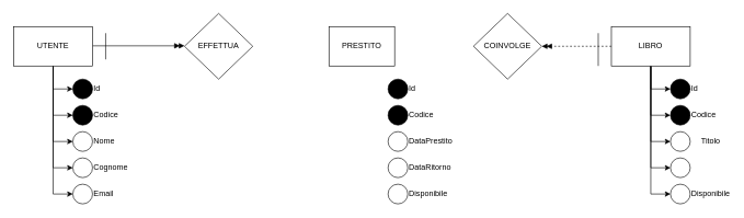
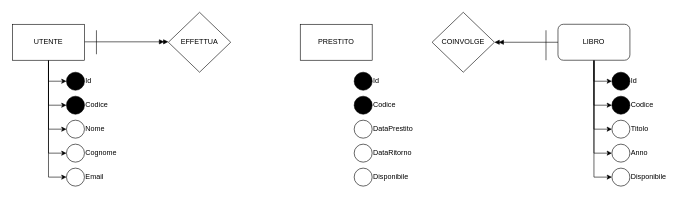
  <mxCell id="0" />
  <mxCell id="1" parent="0" />
  <mxCell id="2" style="edgeStyle=orthogonalEdgeStyle;rounded=0;orthogonalLoop=1;jettySize=auto;html=1;entryX=0;entryY=0.5;entryDx=0;entryDy=0;endArrow=doubleBlock;endFill=1;" edge="1" parent="1"><mxGeometry relative="1" as="geometry"><mxPoint x="140" y="69.29" as="sourcePoint" /><mxPoint x="280" y="69.29" as="targetPoint" /></mxGeometry></mxCell>
  <mxCell id="3" style="edgeStyle=orthogonalEdgeStyle;rounded=0;orthogonalLoop=1;jettySize=auto;html=1;entryX=0;entryY=0.5;entryDx=0;entryDy=0;" edge="1" parent="1" source="9" target="11"><mxGeometry relative="1" as="geometry" /></mxCell>
  <mxCell id="4" style="edgeStyle=orthogonalEdgeStyle;rounded=0;orthogonalLoop=1;jettySize=auto;html=1;entryX=0;entryY=0.5;entryDx=0;entryDy=0;" edge="1" parent="1" source="9" target="19"><mxGeometry relative="1" as="geometry" /></mxCell>
  <mxCell id="5" style="edgeStyle=orthogonalEdgeStyle;rounded=0;orthogonalLoop=1;jettySize=auto;html=1;entryX=0;entryY=0.5;entryDx=0;entryDy=0;" edge="1" parent="1" source="9" target="13"><mxGeometry relative="1" as="geometry" /></mxCell>
  <mxCell id="6" style="edgeStyle=orthogonalEdgeStyle;rounded=0;orthogonalLoop=1;jettySize=auto;html=1;entryX=0;entryY=0.5;entryDx=0;entryDy=0;" edge="1" parent="1" source="9" target="15"><mxGeometry relative="1" as="geometry" /></mxCell>
  <mxCell id="7" style="edgeStyle=orthogonalEdgeStyle;rounded=0;orthogonalLoop=1;jettySize=auto;html=1;entryX=0;entryY=0.5;entryDx=0;entryDy=0;" edge="1" parent="1" source="9" target="17"><mxGeometry relative="1" as="geometry" /></mxCell>
- <mxCell id="8" style="edgeStyle=orthogonalEdgeStyle;rounded=0;orthogonalLoop=1;jettySize=auto;html=1;entryX=1;entryY=0.5;entryDx=0;entryDy=0;endArrow=doubleBlock;endFill=1;dashed=1;" edge="1" parent="1" source="9" target="39"><mxGeometry relative="1" as="geometry" /></mxCell>
- <mxCell id="9" value="LIBRO" style="rounded=0;whiteSpace=wrap;html=1;" vertex="1" parent="1"><mxGeometry x="930" y="40" width="120" height="60" as="geometry" /></mxCell>
+ <mxCell id="8" style="edgeStyle=orthogonalEdgeStyle;rounded=0;orthogonalLoop=1;jettySize=auto;html=1;entryX=1;entryY=0.5;entryDx=0;entryDy=0;endArrow=doubleBlock;endFill=1;" edge="1" parent="1" source="9" target="39"><mxGeometry relative="1" as="geometry" /></mxCell>
+ <mxCell id="9" value="LIBRO" style="whiteSpace=wrap;html=1;rounded=1;" vertex="1" parent="1"><mxGeometry x="930" y="40" width="120" height="60" as="geometry" /></mxCell>
  <mxCell id="10" value="EFFETTUA" style="rhombus;whiteSpace=wrap;html=1;" vertex="1" parent="1"><mxGeometry x="280" y="20" width="104" height="100" as="geometry" /></mxCell>
  <mxCell id="11" value="" style="ellipse;whiteSpace=wrap;html=1;aspect=fixed;strokeColor=#000000;fillColor=#000000;" vertex="1" parent="1"><mxGeometry x="1020" y="120" width="30" height="30" as="geometry" /></mxCell>
  <mxCell id="12" value="Id" style="text;html=1;align=left;verticalAlign=middle;whiteSpace=wrap;rounded=0;" vertex="1" parent="1"><mxGeometry x="1050" y="120" width="60" height="30" as="geometry" /></mxCell>
  <mxCell id="13" value="" style="ellipse;whiteSpace=wrap;html=1;aspect=fixed;" vertex="1" parent="1"><mxGeometry x="1020" y="200" width="30" height="30" as="geometry" /></mxCell>
- <mxCell id="14" value="Titolo" style="text;html=1;align=left;verticalAlign=middle;whiteSpace=wrap;rounded=0;" vertex="1" parent="1"><mxGeometry x="1065" y="200" width="60" height="30" as="geometry" /></mxCell>
+ <mxCell id="14" value="Titolo" style="text;html=1;align=left;verticalAlign=middle;whiteSpace=wrap;rounded=0;" vertex="1" parent="1"><mxGeometry x="1050" y="200" width="60" height="30" as="geometry" /></mxCell>
  <mxCell id="15" value="" style="ellipse;whiteSpace=wrap;html=1;aspect=fixed;" vertex="1" parent="1"><mxGeometry x="1020" y="240" width="30" height="30" as="geometry" /></mxCell>
+ <mxCell id="16" value="Anno" style="text;html=1;align=left;verticalAlign=middle;whiteSpace=wrap;rounded=0;" vertex="1" parent="1"><mxGeometry x="1050" y="240" width="60" height="30" as="geometry" /></mxCell>
  <mxCell id="17" value="" style="ellipse;whiteSpace=wrap;html=1;aspect=fixed;" vertex="1" parent="1"><mxGeometry x="1020" y="280" width="30" height="30" as="geometry" /></mxCell>
  <mxCell id="18" value="Disponibile" style="text;html=1;align=left;verticalAlign=middle;whiteSpace=wrap;rounded=0;" vertex="1" parent="1"><mxGeometry x="1050" y="280" width="60" height="30" as="geometry" /></mxCell>
  <mxCell id="19" value="" style="ellipse;whiteSpace=wrap;html=1;aspect=fixed;strokeColor=#000000;fillColor=#000000;" vertex="1" parent="1"><mxGeometry x="1020" y="160" width="30" height="30" as="geometry" /></mxCell>
  <mxCell id="20" value="Codice" style="text;html=1;align=left;verticalAlign=middle;whiteSpace=wrap;rounded=0;" vertex="1" parent="1"><mxGeometry x="1050" y="160" width="60" height="30" as="geometry" /></mxCell>
  <mxCell id="21" style="edgeStyle=orthogonalEdgeStyle;rounded=0;orthogonalLoop=1;jettySize=auto;html=1;entryX=0;entryY=0.5;entryDx=0;entryDy=0;" edge="1" source="26" target="28" parent="1"><mxGeometry relative="1" as="geometry" /></mxCell>
  <mxCell id="22" style="edgeStyle=orthogonalEdgeStyle;rounded=0;orthogonalLoop=1;jettySize=auto;html=1;entryX=0;entryY=0.5;entryDx=0;entryDy=0;" edge="1" source="26" target="36" parent="1"><mxGeometry relative="1" as="geometry" /></mxCell>
  <mxCell id="23" style="edgeStyle=orthogonalEdgeStyle;rounded=0;orthogonalLoop=1;jettySize=auto;html=1;entryX=0;entryY=0.5;entryDx=0;entryDy=0;" edge="1" source="26" target="30" parent="1"><mxGeometry relative="1" as="geometry" /></mxCell>
  <mxCell id="24" style="edgeStyle=orthogonalEdgeStyle;rounded=0;orthogonalLoop=1;jettySize=auto;html=1;entryX=0;entryY=0.5;entryDx=0;entryDy=0;" edge="1" source="26" target="32" parent="1"><mxGeometry relative="1" as="geometry" /></mxCell>
  <mxCell id="25" style="edgeStyle=orthogonalEdgeStyle;rounded=0;orthogonalLoop=1;jettySize=auto;html=1;entryX=0;entryY=0.5;entryDx=0;entryDy=0;" edge="1" source="26" target="34" parent="1"><mxGeometry relative="1" as="geometry" /></mxCell>
  <mxCell id="26" value="UTENTE" style="rounded=0;whiteSpace=wrap;html=1;" vertex="1" parent="1"><mxGeometry x="20" y="40" width="120" height="60" as="geometry" /></mxCell>
  <mxCell id="27" value="" style="endArrow=none;html=1;rounded=0;" edge="1" parent="1"><mxGeometry width="50" height="50" relative="1" as="geometry"><mxPoint x="160" y="90" as="sourcePoint" /><mxPoint x="160" y="50" as="targetPoint" /></mxGeometry></mxCell>
  <mxCell id="28" value="" style="ellipse;whiteSpace=wrap;html=1;aspect=fixed;strokeColor=#000000;fillColor=#000000;" vertex="1" parent="1"><mxGeometry x="110" y="120" width="30" height="30" as="geometry" /></mxCell>
  <mxCell id="29" value="Id" style="text;html=1;align=left;verticalAlign=middle;whiteSpace=wrap;rounded=0;" vertex="1" parent="1"><mxGeometry x="140" y="120" width="60" height="30" as="geometry" /></mxCell>
  <mxCell id="30" value="" style="ellipse;whiteSpace=wrap;html=1;aspect=fixed;" vertex="1" parent="1"><mxGeometry x="110" y="200" width="30" height="30" as="geometry" /></mxCell>
  <mxCell id="31" value="Nome" style="text;html=1;align=left;verticalAlign=middle;whiteSpace=wrap;rounded=0;" vertex="1" parent="1"><mxGeometry x="140" y="200" width="60" height="30" as="geometry" /></mxCell>
  <mxCell id="32" value="" style="ellipse;whiteSpace=wrap;html=1;aspect=fixed;" vertex="1" parent="1"><mxGeometry x="110" y="240" width="30" height="30" as="geometry" /></mxCell>
  <mxCell id="33" value="Cognome" style="text;html=1;align=left;verticalAlign=middle;whiteSpace=wrap;rounded=0;" vertex="1" parent="1"><mxGeometry x="140" y="240" width="60" height="30" as="geometry" /></mxCell>
  <mxCell id="34" value="" style="ellipse;whiteSpace=wrap;html=1;aspect=fixed;" vertex="1" parent="1"><mxGeometry x="110" y="280" width="30" height="30" as="geometry" /></mxCell>
  <mxCell id="35" value="Email" style="text;html=1;align=left;verticalAlign=middle;whiteSpace=wrap;rounded=0;" vertex="1" parent="1"><mxGeometry x="140" y="280" width="60" height="30" as="geometry" /></mxCell>
  <mxCell id="36" value="" style="ellipse;whiteSpace=wrap;html=1;aspect=fixed;strokeColor=#000000;fillColor=#000000;" vertex="1" parent="1"><mxGeometry x="110" y="160" width="30" height="30" as="geometry" /></mxCell>
  <mxCell id="37" value="Codice" style="text;html=1;align=left;verticalAlign=middle;whiteSpace=wrap;rounded=0;" vertex="1" parent="1"><mxGeometry x="140" y="160" width="60" height="30" as="geometry" /></mxCell>
- <mxCell id="38" value="PRESTITO" style="rounded=0;whiteSpace=wrap;html=1;" vertex="1" parent="1"><mxGeometry x="500" y="40" width="100" height="60" as="geometry" /></mxCell>
+ <mxCell id="38" value="PRESTITO" style="rounded=0;whiteSpace=wrap;html=1;" vertex="1" parent="1"><mxGeometry x="500" y="40" width="120" height="60" as="geometry" /></mxCell>
  <mxCell id="39" value="COINVOLGE" style="rhombus;whiteSpace=wrap;html=1;" vertex="1" parent="1"><mxGeometry x="720" y="20" width="104" height="100" as="geometry" /></mxCell>
  <mxCell id="40" value="" style="endArrow=none;html=1;rounded=0;" edge="1" parent="1"><mxGeometry width="50" height="50" relative="1" as="geometry"><mxPoint x="910" y="100" as="sourcePoint" /><mxPoint x="910" y="50" as="targetPoint" /></mxGeometry></mxCell>
  <mxCell id="41" value="" style="ellipse;whiteSpace=wrap;html=1;aspect=fixed;strokeColor=#000000;fillColor=#000000;" vertex="1" parent="1"><mxGeometry x="590" y="120" width="30" height="30" as="geometry" /></mxCell>
  <mxCell id="42" value="Id" style="text;html=1;align=left;verticalAlign=middle;whiteSpace=wrap;rounded=0;" vertex="1" parent="1"><mxGeometry x="620" y="120" width="60" height="30" as="geometry" /></mxCell>
  <mxCell id="43" value="" style="ellipse;whiteSpace=wrap;html=1;aspect=fixed;" vertex="1" parent="1"><mxGeometry x="590" y="200" width="30" height="30" as="geometry" /></mxCell>
  <mxCell id="44" value="DataPrestito" style="text;html=1;align=left;verticalAlign=middle;whiteSpace=wrap;rounded=0;" vertex="1" parent="1"><mxGeometry x="620" y="200" width="60" height="30" as="geometry" /></mxCell>
  <mxCell id="45" value="" style="ellipse;whiteSpace=wrap;html=1;aspect=fixed;" vertex="1" parent="1"><mxGeometry x="590" y="240" width="30" height="30" as="geometry" /></mxCell>
  <mxCell id="46" value="DataRitorno" style="text;html=1;align=left;verticalAlign=middle;whiteSpace=wrap;rounded=0;" vertex="1" parent="1"><mxGeometry x="620" y="240" width="60" height="30" as="geometry" /></mxCell>
  <mxCell id="47" value="" style="ellipse;whiteSpace=wrap;html=1;aspect=fixed;" vertex="1" parent="1"><mxGeometry x="590" y="280" width="30" height="30" as="geometry" /></mxCell>
  <mxCell id="48" value="Disponibile" style="text;html=1;align=left;verticalAlign=middle;whiteSpace=wrap;rounded=0;" vertex="1" parent="1"><mxGeometry x="620" y="280" width="60" height="30" as="geometry" /></mxCell>
  <mxCell id="49" value="" style="ellipse;whiteSpace=wrap;html=1;aspect=fixed;strokeColor=#000000;fillColor=#000000;" vertex="1" parent="1"><mxGeometry x="590" y="160" width="30" height="30" as="geometry" /></mxCell>
  <mxCell id="50" value="Codice" style="text;html=1;align=left;verticalAlign=middle;whiteSpace=wrap;rounded=0;" vertex="1" parent="1"><mxGeometry x="620" y="160" width="60" height="30" as="geometry" /></mxCell>
